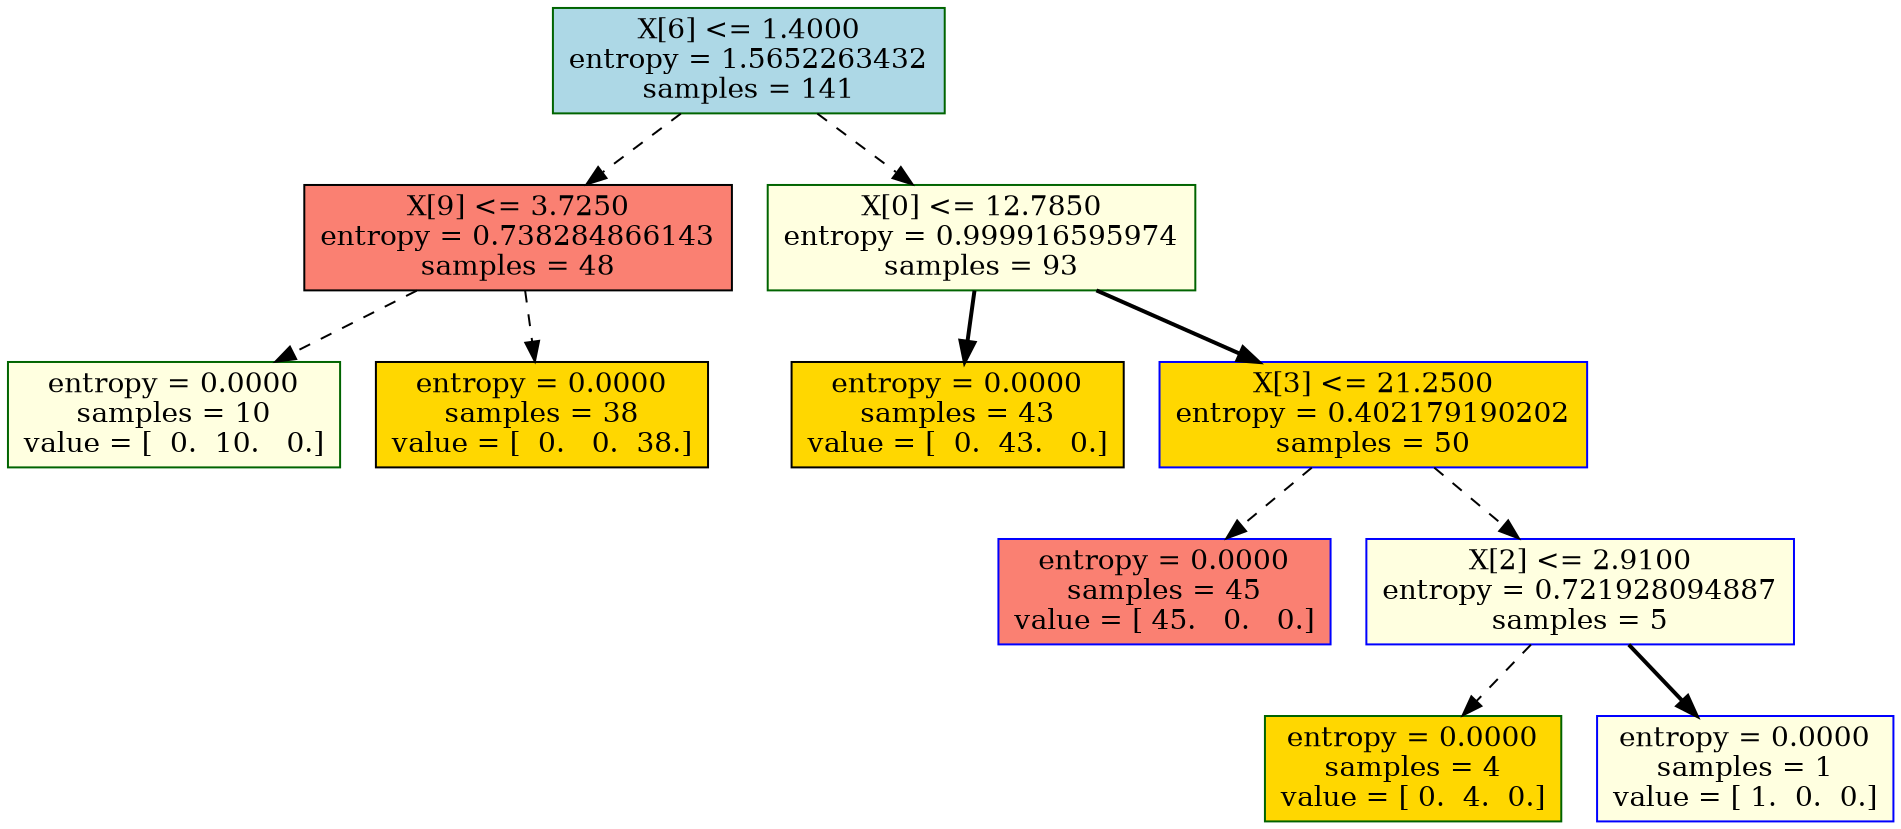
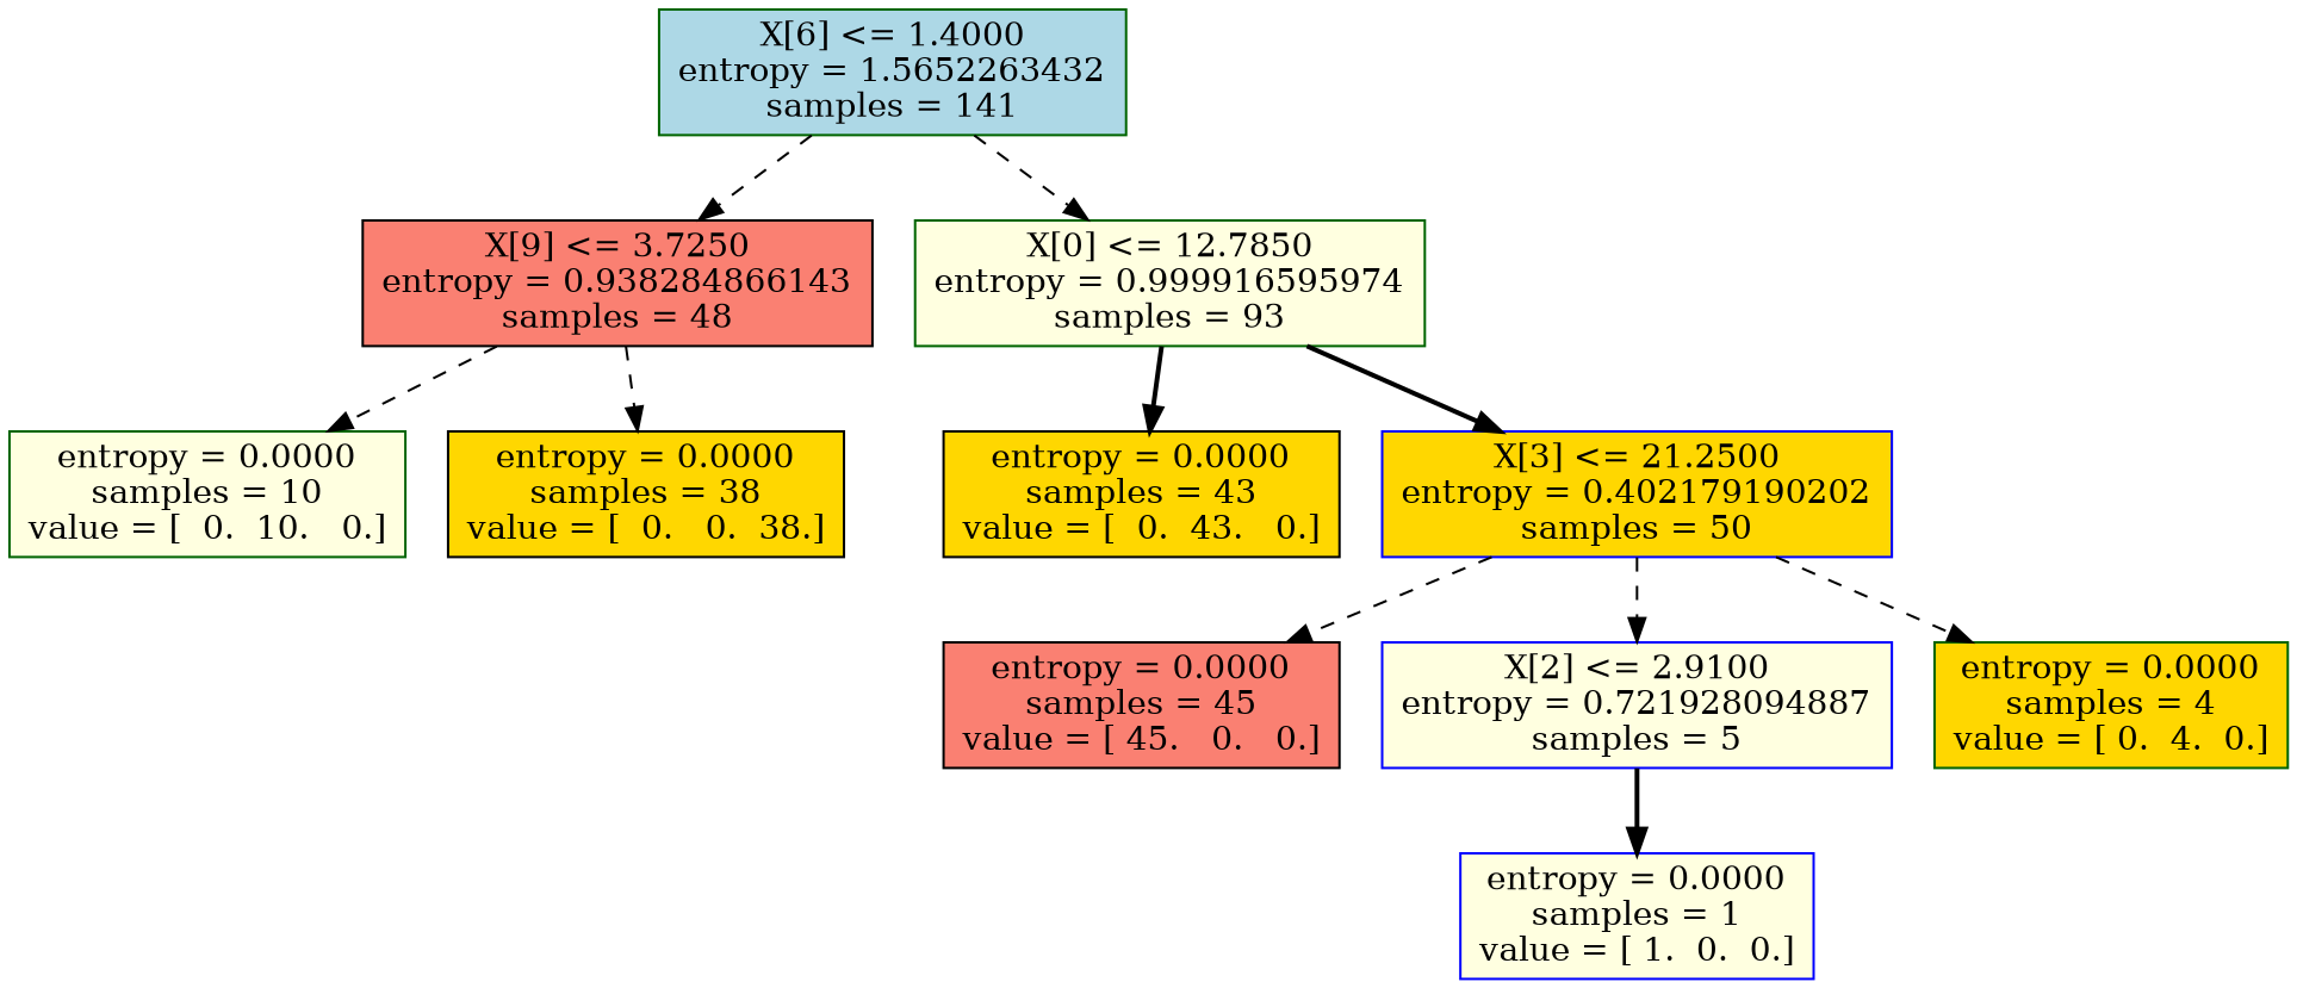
  digraph {
    node [color=darkgreen fillcolor=lightyellow shape=box style=filled]
    edge [style=dashed]
    n1 [fillcolor=lightblue label="X[6] <= 1.4000\nentropy = 1.5652263432\nsamples = 141"]
-   n2 [color=black fillcolor=salmon label="X[9] <= 3.7250\nentropy = 0.738284866143\nsamples = 48"]
+   n2 [color=black fillcolor=salmon label="X[9] <= 3.7250\nentropy = 0.938284866143\nsamples = 48"]
    n3 [label="X[0] <= 12.7850\nentropy = 0.999916595974\nsamples = 93"]
    n4 [label="entropy = 0.0000\nsamples = 10\nvalue = [  0.  10.   0.]"]
    n5 [color=black fillcolor=gold label="entropy = 0.0000\nsamples = 38\nvalue = [  0.   0.  38.]"]
    n6 [color=black fillcolor=gold label="entropy = 0.0000\nsamples = 43\nvalue = [  0.  43.   0.]"]
    n7 [color=blue fillcolor=gold label="X[3] <= 21.2500\nentropy = 0.402179190202\nsamples = 50"]
-   n8 [color=blue fillcolor=salmon label="entropy = 0.0000\nsamples = 45\nvalue = [ 45.   0.   0.]"]
+   n8 [color=black fillcolor=salmon label="entropy = 0.0000\nsamples = 45\nvalue = [ 45.   0.   0.]"]
    n9 [color=blue label="X[2] <= 2.9100\nentropy = 0.721928094887\nsamples = 5"]
    n10 [fillcolor=gold label="entropy = 0.0000\nsamples = 4\nvalue = [ 0.  4.  0.]"]
    n11 [color=blue label="entropy = 0.0000\nsamples = 1\nvalue = [ 1.  0.  0.]"]
    n1 -> n2
    n1 -> n3
    n2 -> n4
    n2 -> n5
    n3 -> n6 [style=bold]
    n3 -> n7 [style=bold]
    n7 -> n8
    n7 -> n9
-   n9 -> n10
+   n7 -> n10
    n9 -> n11 [style=bold]
  }
